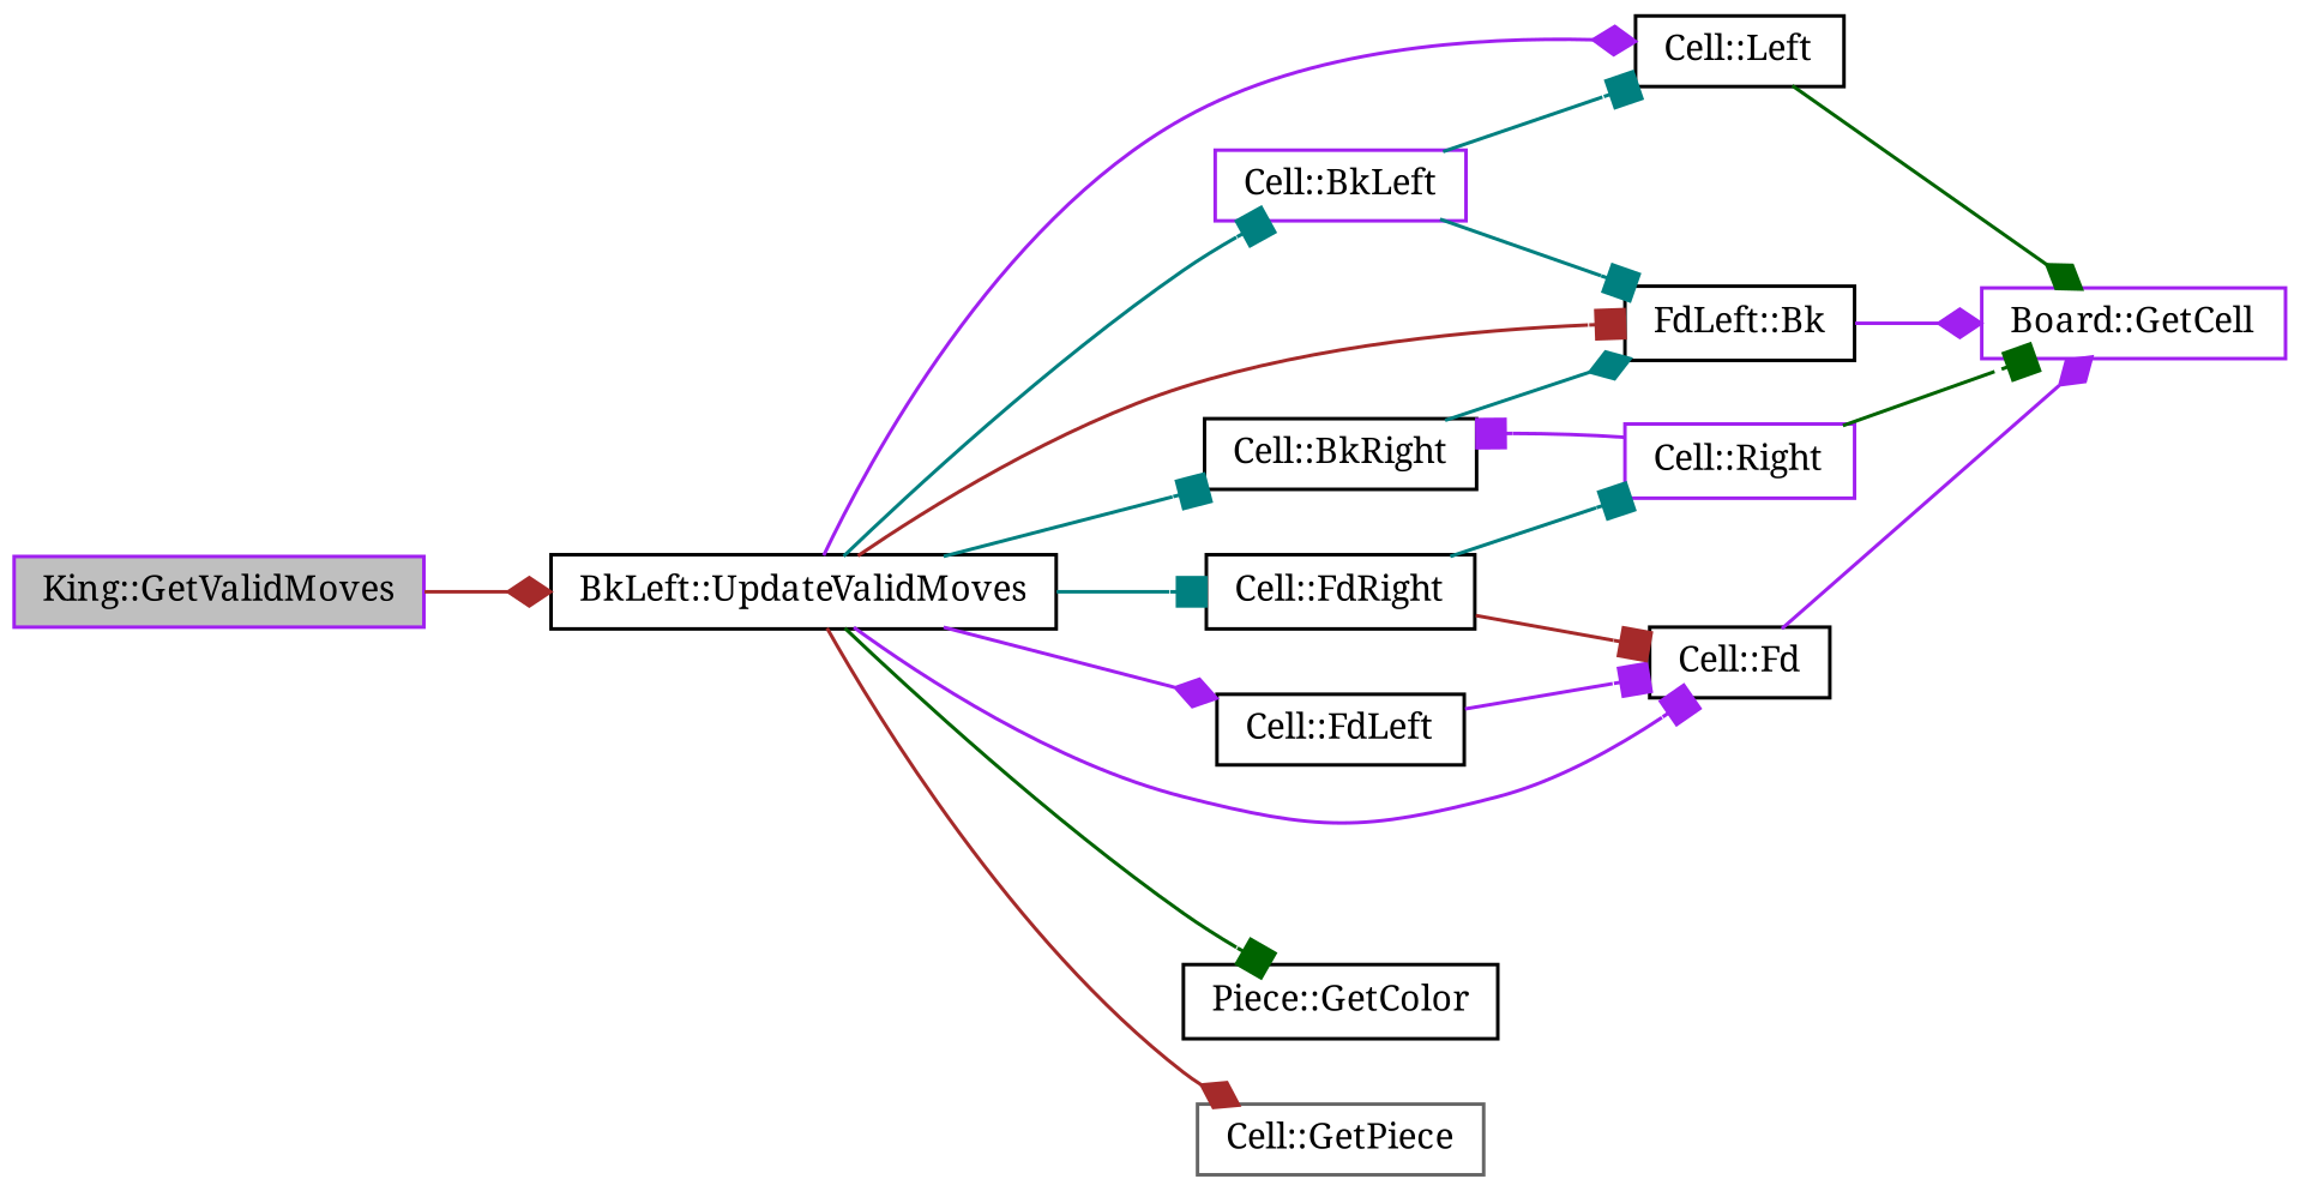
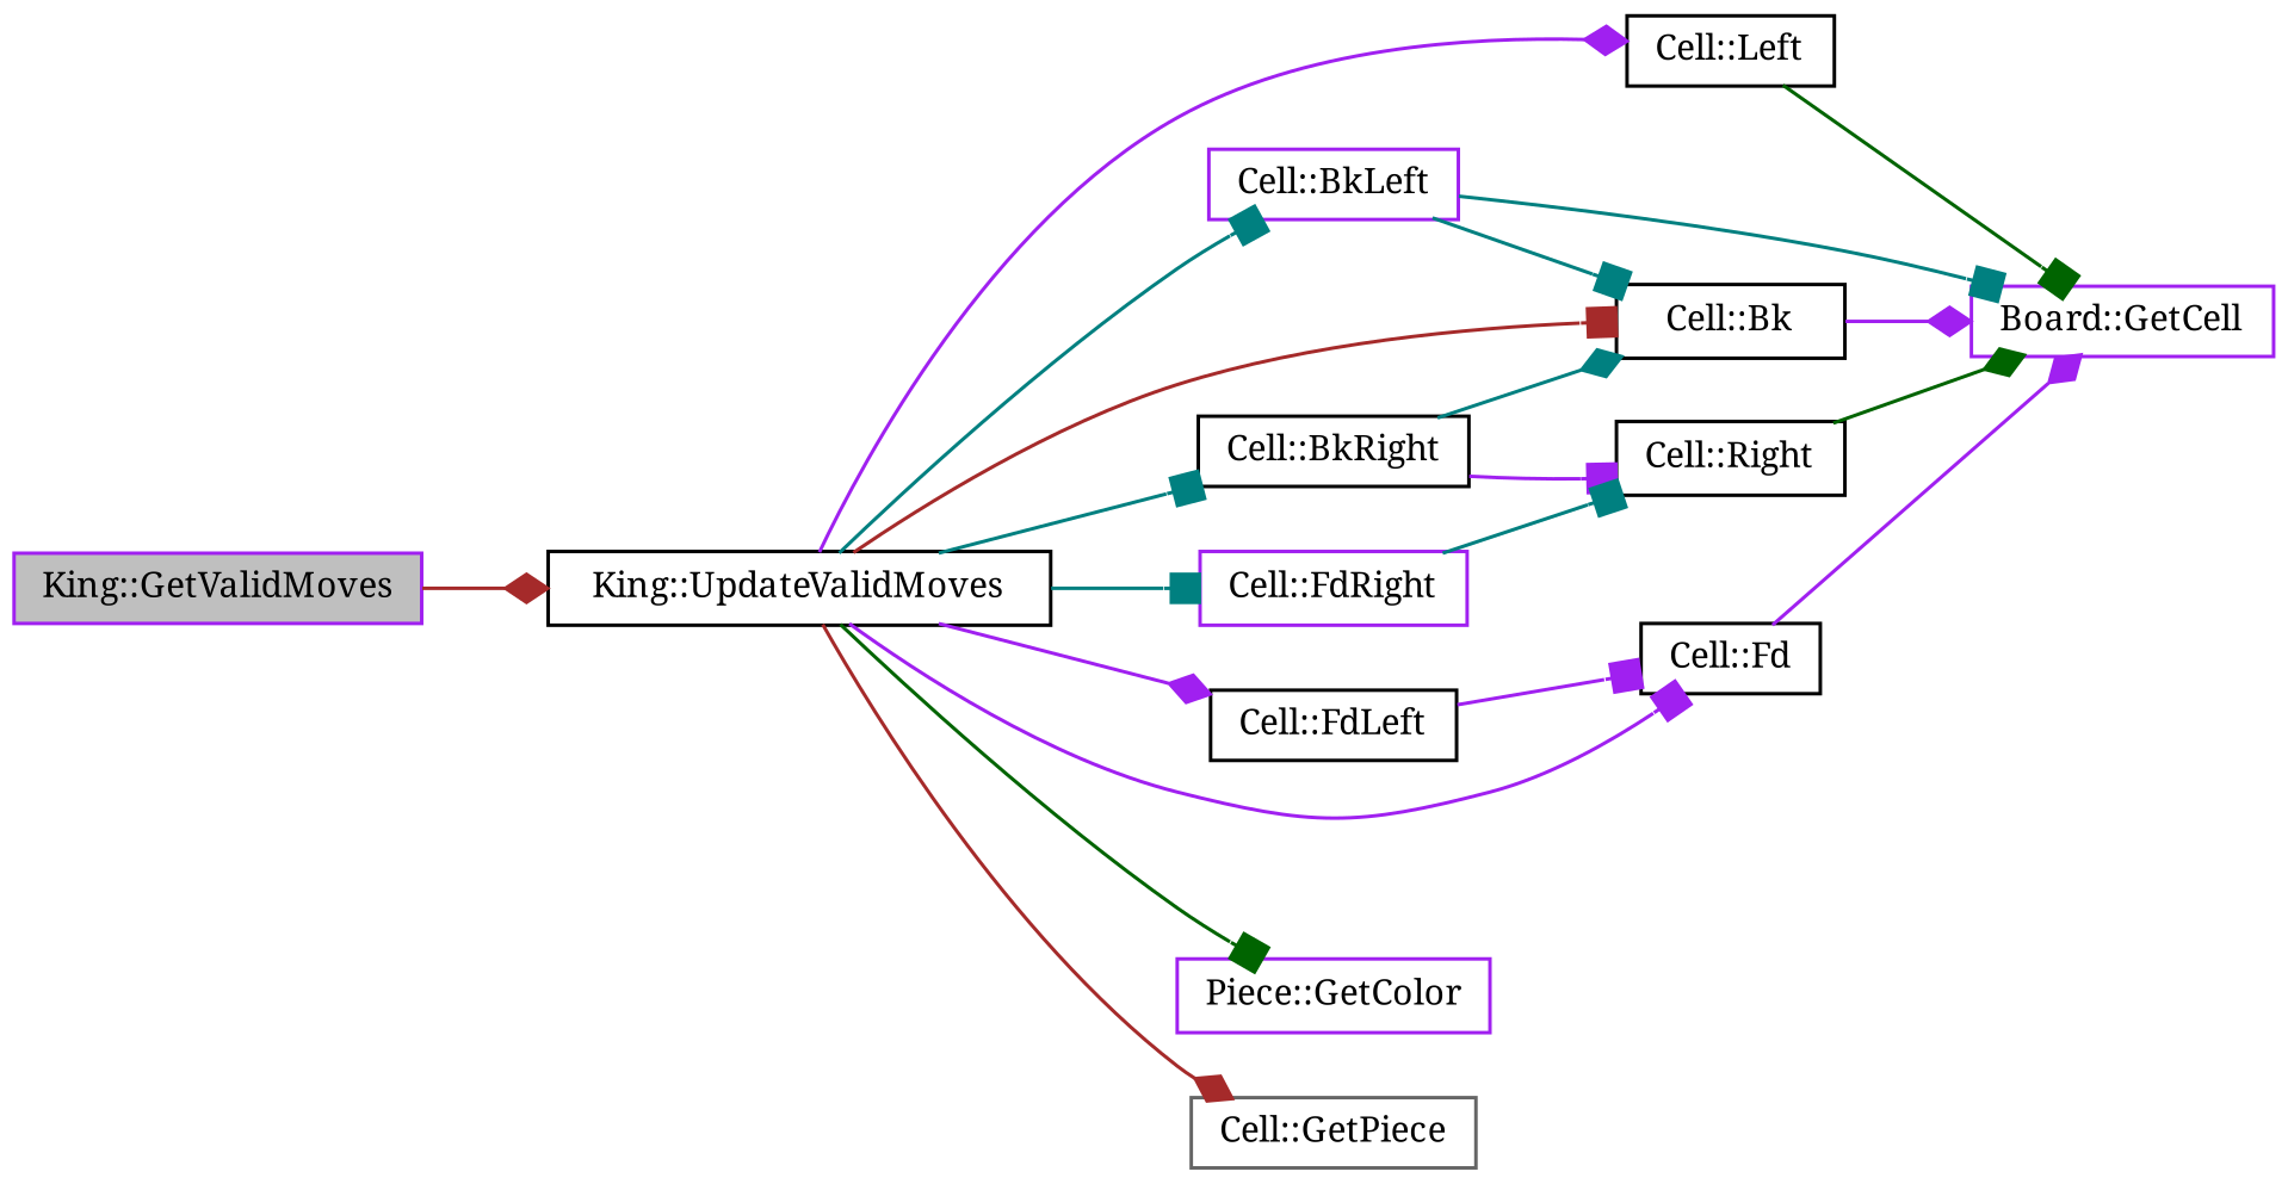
  digraph {
    fontname="Noto Serif"
    rankdir=LR
    node [color=black fontname="Noto Serif" fontsize=10 shape=record]
    edge [arrowhead=box color=teal fontname="Noto Serif" fontsize=10 labelfontname=Helvetica labelfontsize=10 style=solid]
    n1 [color=purple fillcolor=grey75 fontcolor=black height=0.2 label="King::GetValidMoves" style=filled width=0.4]
-   n2 [height=0.2 label="BkLeft::UpdateValidMoves" width=0.4]
-   n3 [height=0.2 label="FdLeft::Bk" width=0.4]
+   n2 [height=0.2 label="King::UpdateValidMoves" width=0.4]
+   n3 [height=0.2 label="Cell::Bk" width=0.4]
    n4 [color=purple height=0.2 label="Cell::BkLeft" width=0.4]
    n5 [height=0.2 label="Cell::Left" width=0.4]
    n6 [height=0.2 label="Cell::BkRight" width=0.4]
    n7 [height=0.2 label="Cell::Fd" width=0.4]
    n8 [height=0.2 label="Cell::FdLeft" width=0.4]
-   n9 [height=0.2 label="Cell::FdRight" width=0.4]
-   n10 [height=0.2 label="Piece::GetColor" width=0.4]
+   n9 [color=purple height=0.2 label="Cell::FdRight" width=0.4]
+   n10 [color=purple height=0.2 label="Piece::GetColor" width=0.4]
    n11 [color=gray40 height=0.2 label="Cell::GetPiece" width=0.4]
    n12 [color=purple height=0.2 label="Board::GetCell" width=0.4]
-   n13 [color=purple height=0.2 label="Cell::Right" width=0.4]
+   n13 [height=0.2 label="Cell::Right" width=0.4]
    n1 -> n2 [arrowhead=diamond color=brown]
    n2 -> n3 [color=brown]
    n2 -> n4
    n2 -> n5 [arrowhead=diamond color=purple]
    n2 -> n6
    n2 -> n7 [color=purple]
    n2 -> n8 [arrowhead=diamond color=purple]
    n2 -> n9
    n2 -> n10 [color=darkgreen]
    n2 -> n11 [arrowhead=diamond color=brown]
    n3 -> n12 [arrowhead=diamond color=purple]
    n4 -> n3
-   n4 -> n5
-   n5 -> n12 [arrowhead=diamond color=darkgreen]
+   n4 -> n12
+   n5 -> n12 [color=darkgreen]
    n6 -> n3 [arrowhead=diamond]
-   n13 -> n6 [color=purple]
+   n6 -> n13 [color=purple]
    n7 -> n12 [arrowhead=diamond color=purple]
    n8 -> n7 [color=purple]
-   n9 -> n7 [color=brown]
    n9 -> n13
-   n13 -> n12 [color=darkgreen]
+   n13 -> n12 [arrowhead=diamond color=darkgreen]
  }
